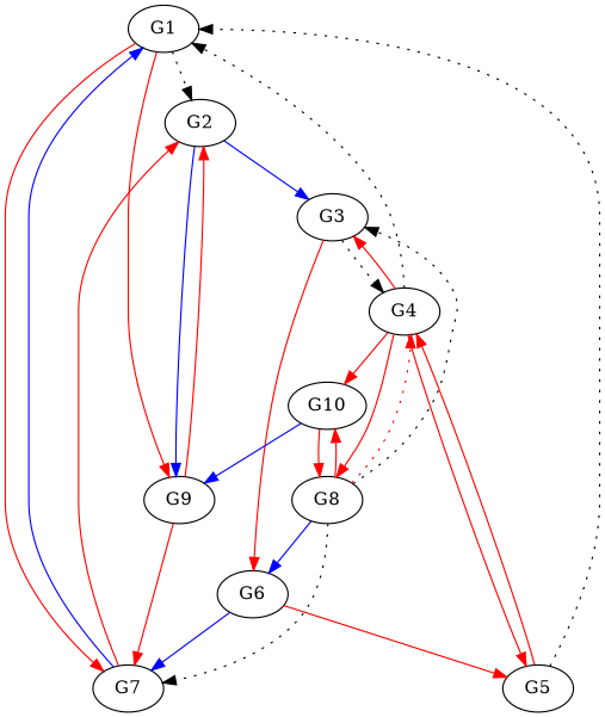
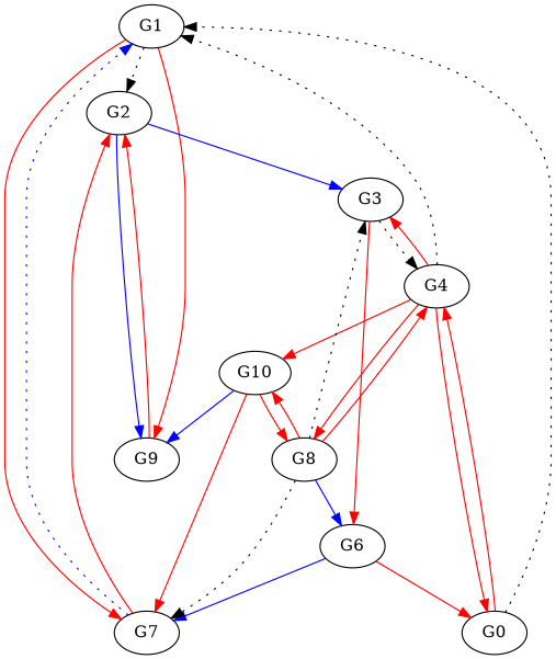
  digraph {
    edge [color=red]
    n1 [label=G1]
    n2 [label=G2]
    n3 [label=G7]
    n4 [label=G9]
    n5 [label=G3]
    n6 [label=G4]
    n7 [label=G6]
-   n8 [label=G5]
+   n8 [label=G0]
    n9 [label=G8]
    n10 [label=G10]
    n1 -> n2 [style=dotted color=""]
    n1 -> n3
    n1 -> n4
    n2 -> n4 [color=blue]
    n2 -> n5 [color=blue]
-   n3 -> n1 [color=blue]
+   n3 -> n1 [color=blue style=dotted]
    n3 -> n2
    n4 -> n2
    n5 -> n6 [style=dotted color=""]
    n5 -> n7
    n6 -> n1 [style=dotted color=""]
    n6 -> n5
    n6 -> n8
    n6 -> n9
    n6 -> n10
    n7 -> n3 [color=blue]
    n7 -> n8
    n8 -> n1 [style=dotted color=""]
    n8 -> n6
    n9 -> n3 [style=dotted color=""]
    n9 -> n5 [style=dotted color=""]
-   n9 -> n6 [style=dotted]
+   n9 -> n6
    n9 -> n7 [color=blue]
    n9 -> n10
-   n4 -> n3
+   n10 -> n3
    n10 -> n4 [color=blue]
    n10 -> n9
  }
